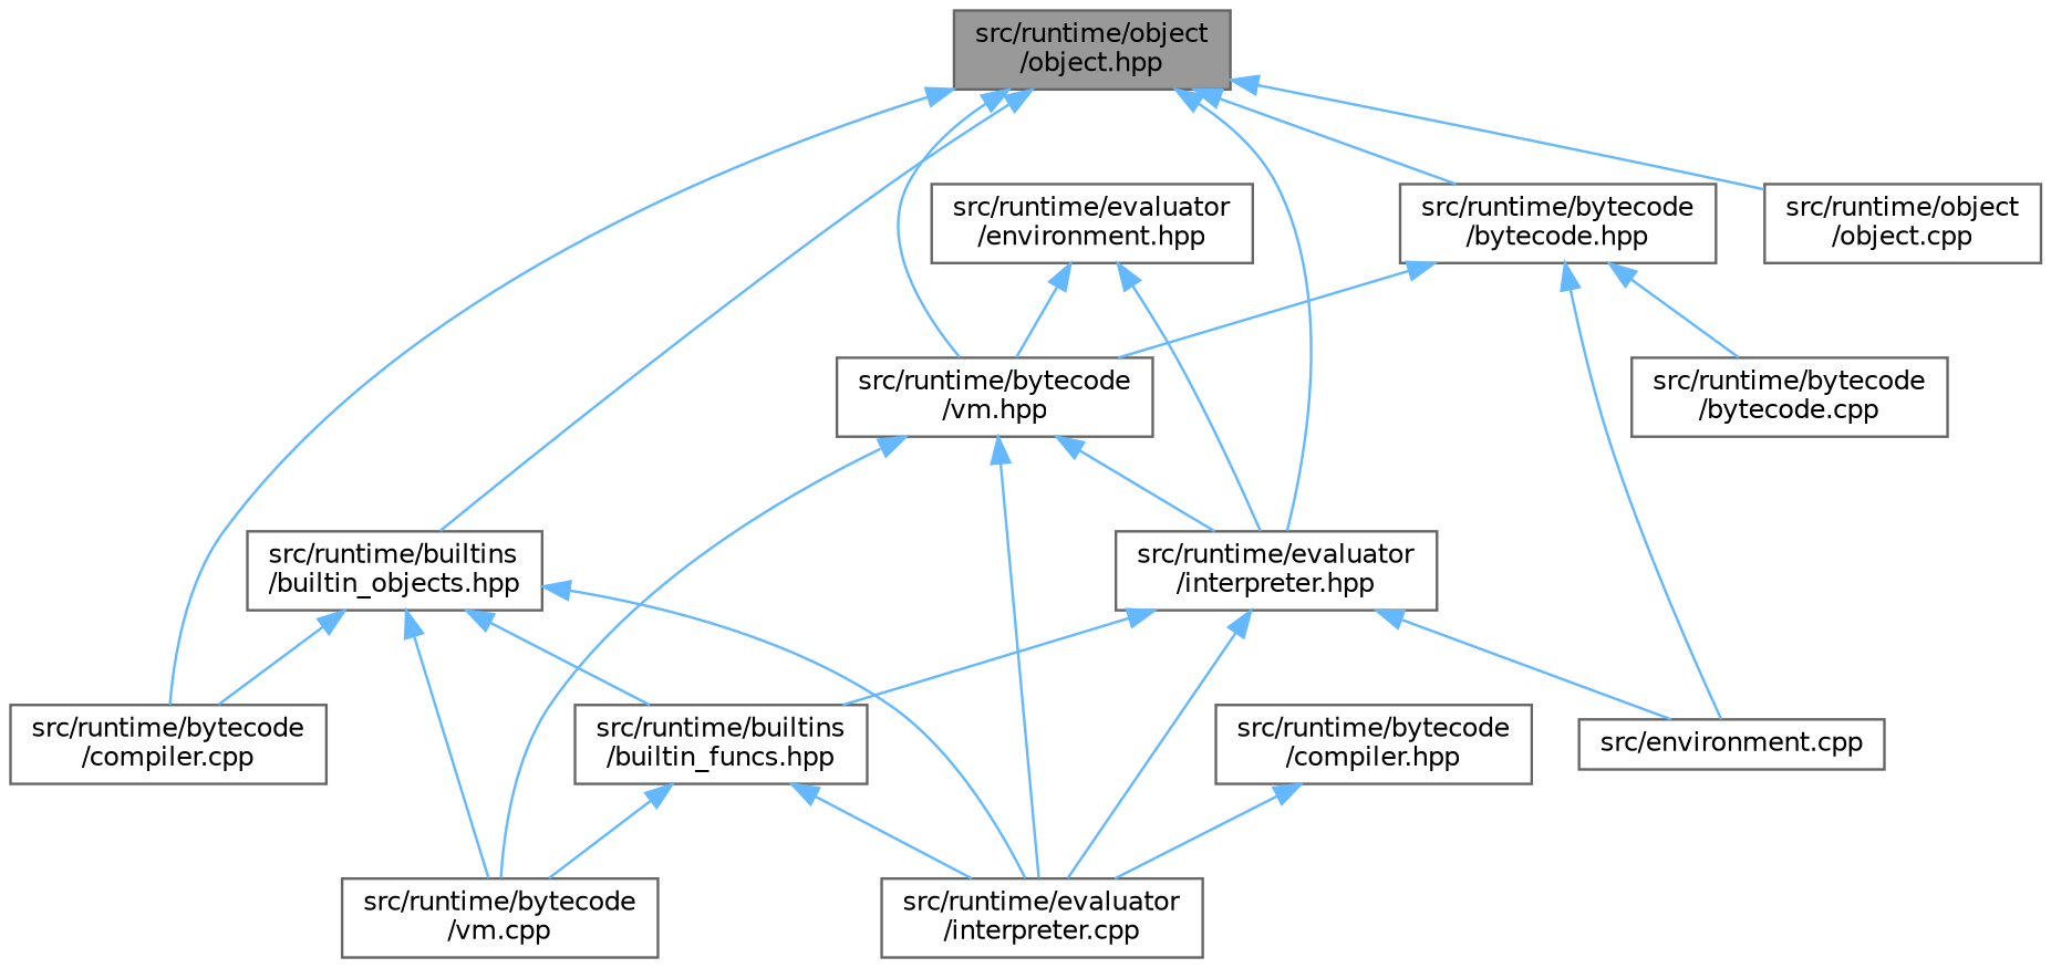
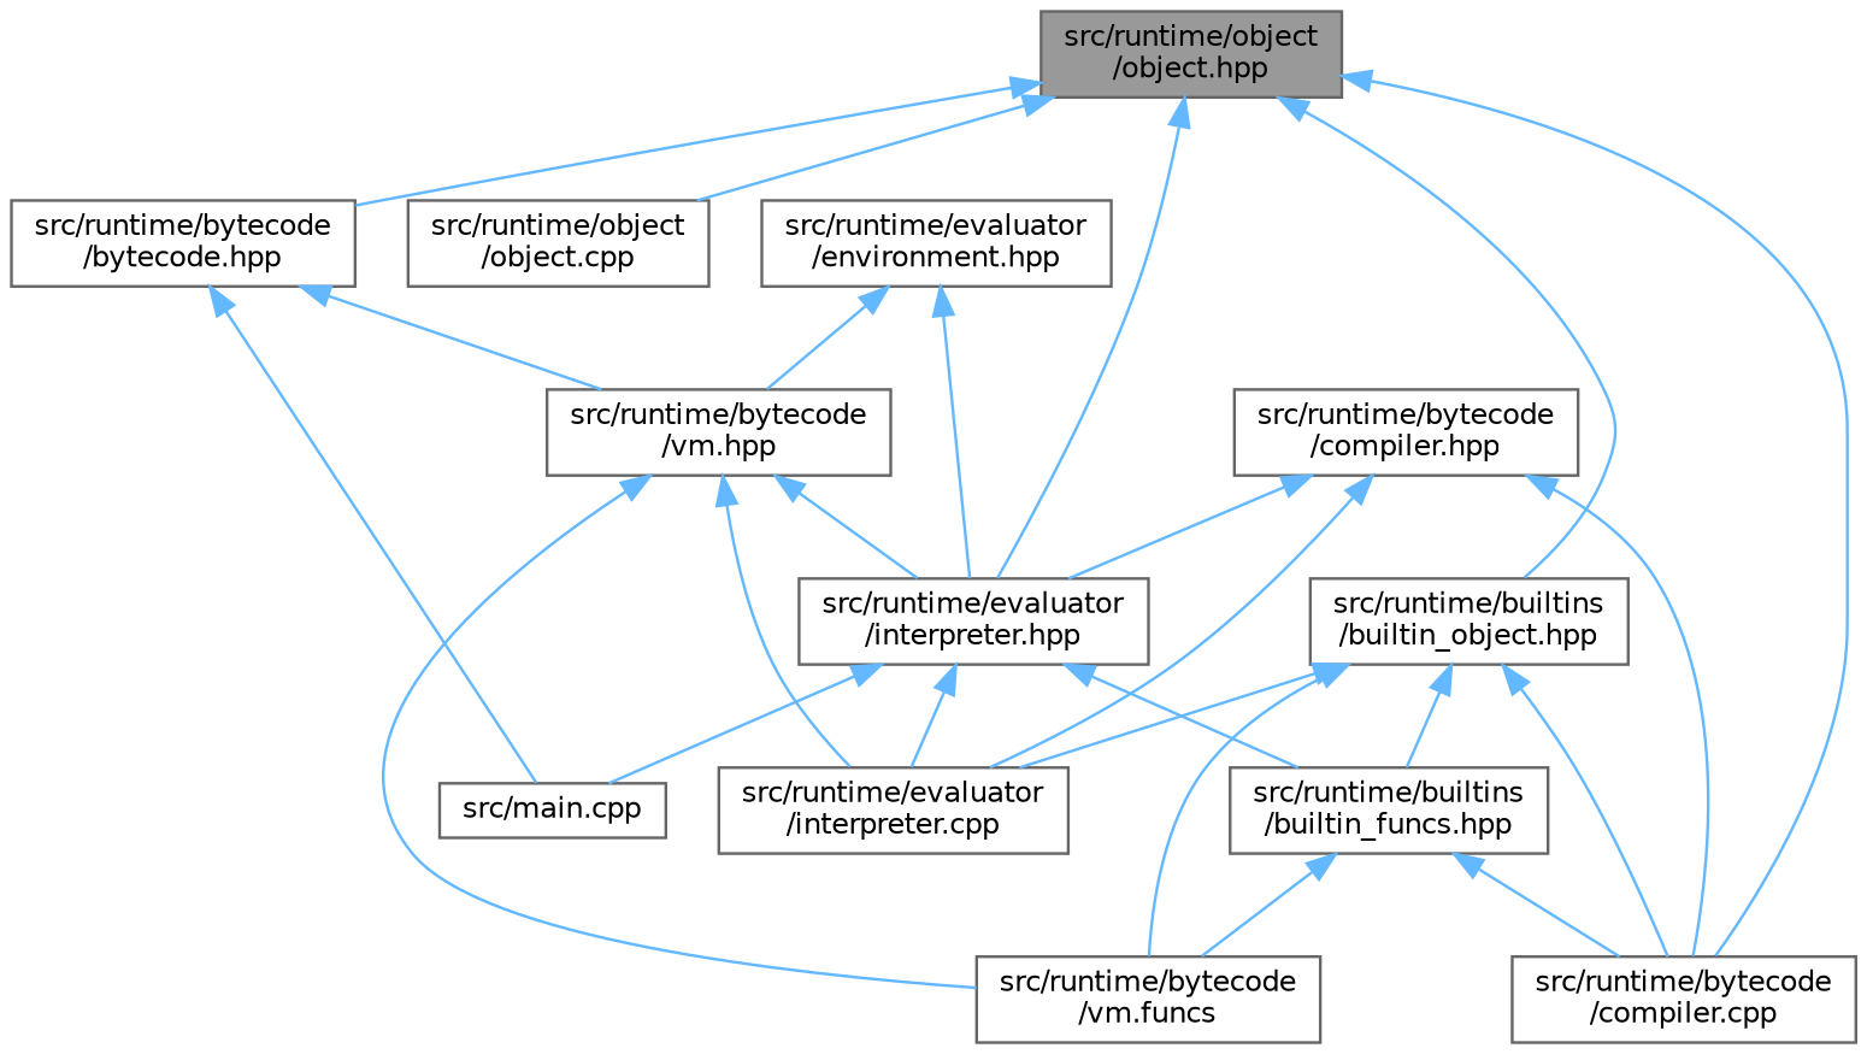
  digraph {
    node [color=grey40 fillcolor=white fontname=Helvetica fontsize=10 shape=box style=filled]
    edge [color=steelblue1 dir=back fontname=Helvetica fontsize=10 labelfontname=Helvetica labelfontsize=10 style=solid]
    n1 [color=gray40 fillcolor=grey60 fontcolor=black height=0.2 label="src/runtime/object\l/object.hpp" width=0.4]
-   n2 [height=0.2 label="src/runtime/builtins\l/builtin_objects.hpp" width=0.4]
+   n2 [height=0.2 label="src/runtime/builtins\l/builtin_object.hpp" width=0.4]
    n3 [height=0.2 label="src/runtime/bytecode\l/compiler.cpp" width=0.4]
    n4 [height=0.2 label="src/runtime/bytecode\l/bytecode.hpp" width=0.4]
    n5 [height=0.2 label="src/runtime/evaluator\l/interpreter.hpp" width=0.4]
    n6 [height=0.2 label="src/runtime/bytecode\l/vm.hpp" width=0.4]
    n7 [height=0.2 label="src/runtime/object\l/object.cpp" width=0.4]
    n8 [height=0.2 label="src/runtime/builtins\l/builtin_funcs.hpp" width=0.4]
-   n9 [height=0.2 label="src/runtime/bytecode\l/vm.cpp" width=0.4]
+   n9 [height=0.2 label="src/runtime/bytecode\l/vm.funcs" width=0.4]
    n10 [height=0.2 label="src/runtime/evaluator\l/interpreter.cpp" width=0.4]
-   n11 [height=0.2 label="src/runtime/bytecode\l/bytecode.cpp" width=0.4]
-   n12 [height=0.2 label="src/environment.cpp" width=0.4]
+   n12 [height=0.2 label="src/main.cpp" width=0.4]
    n13 [height=0.2 label="src/runtime/evaluator\l/environment.hpp" width=0.4]
    n14 [height=0.2 label="src/runtime/bytecode\l/compiler.hpp" width=0.4]
    n1 -> n2
    n1 -> n3
    n1 -> n4
    n1 -> n5
-   n1 -> n6
    n1 -> n7
    n2 -> n3
    n2 -> n8
    n2 -> n9
    n2 -> n10
    n4 -> n6
-   n4 -> n11
    n4 -> n12
    n5 -> n8
    n5 -> n10
    n5 -> n12
    n6 -> n5
    n6 -> n9
    n6 -> n10
    n8 -> n9
-   n8 -> n10
+   n8 -> n3
    n13 -> n5
    n13 -> n6
+   n14 -> n3
+   n14 -> n5
    n14 -> n10
  }
